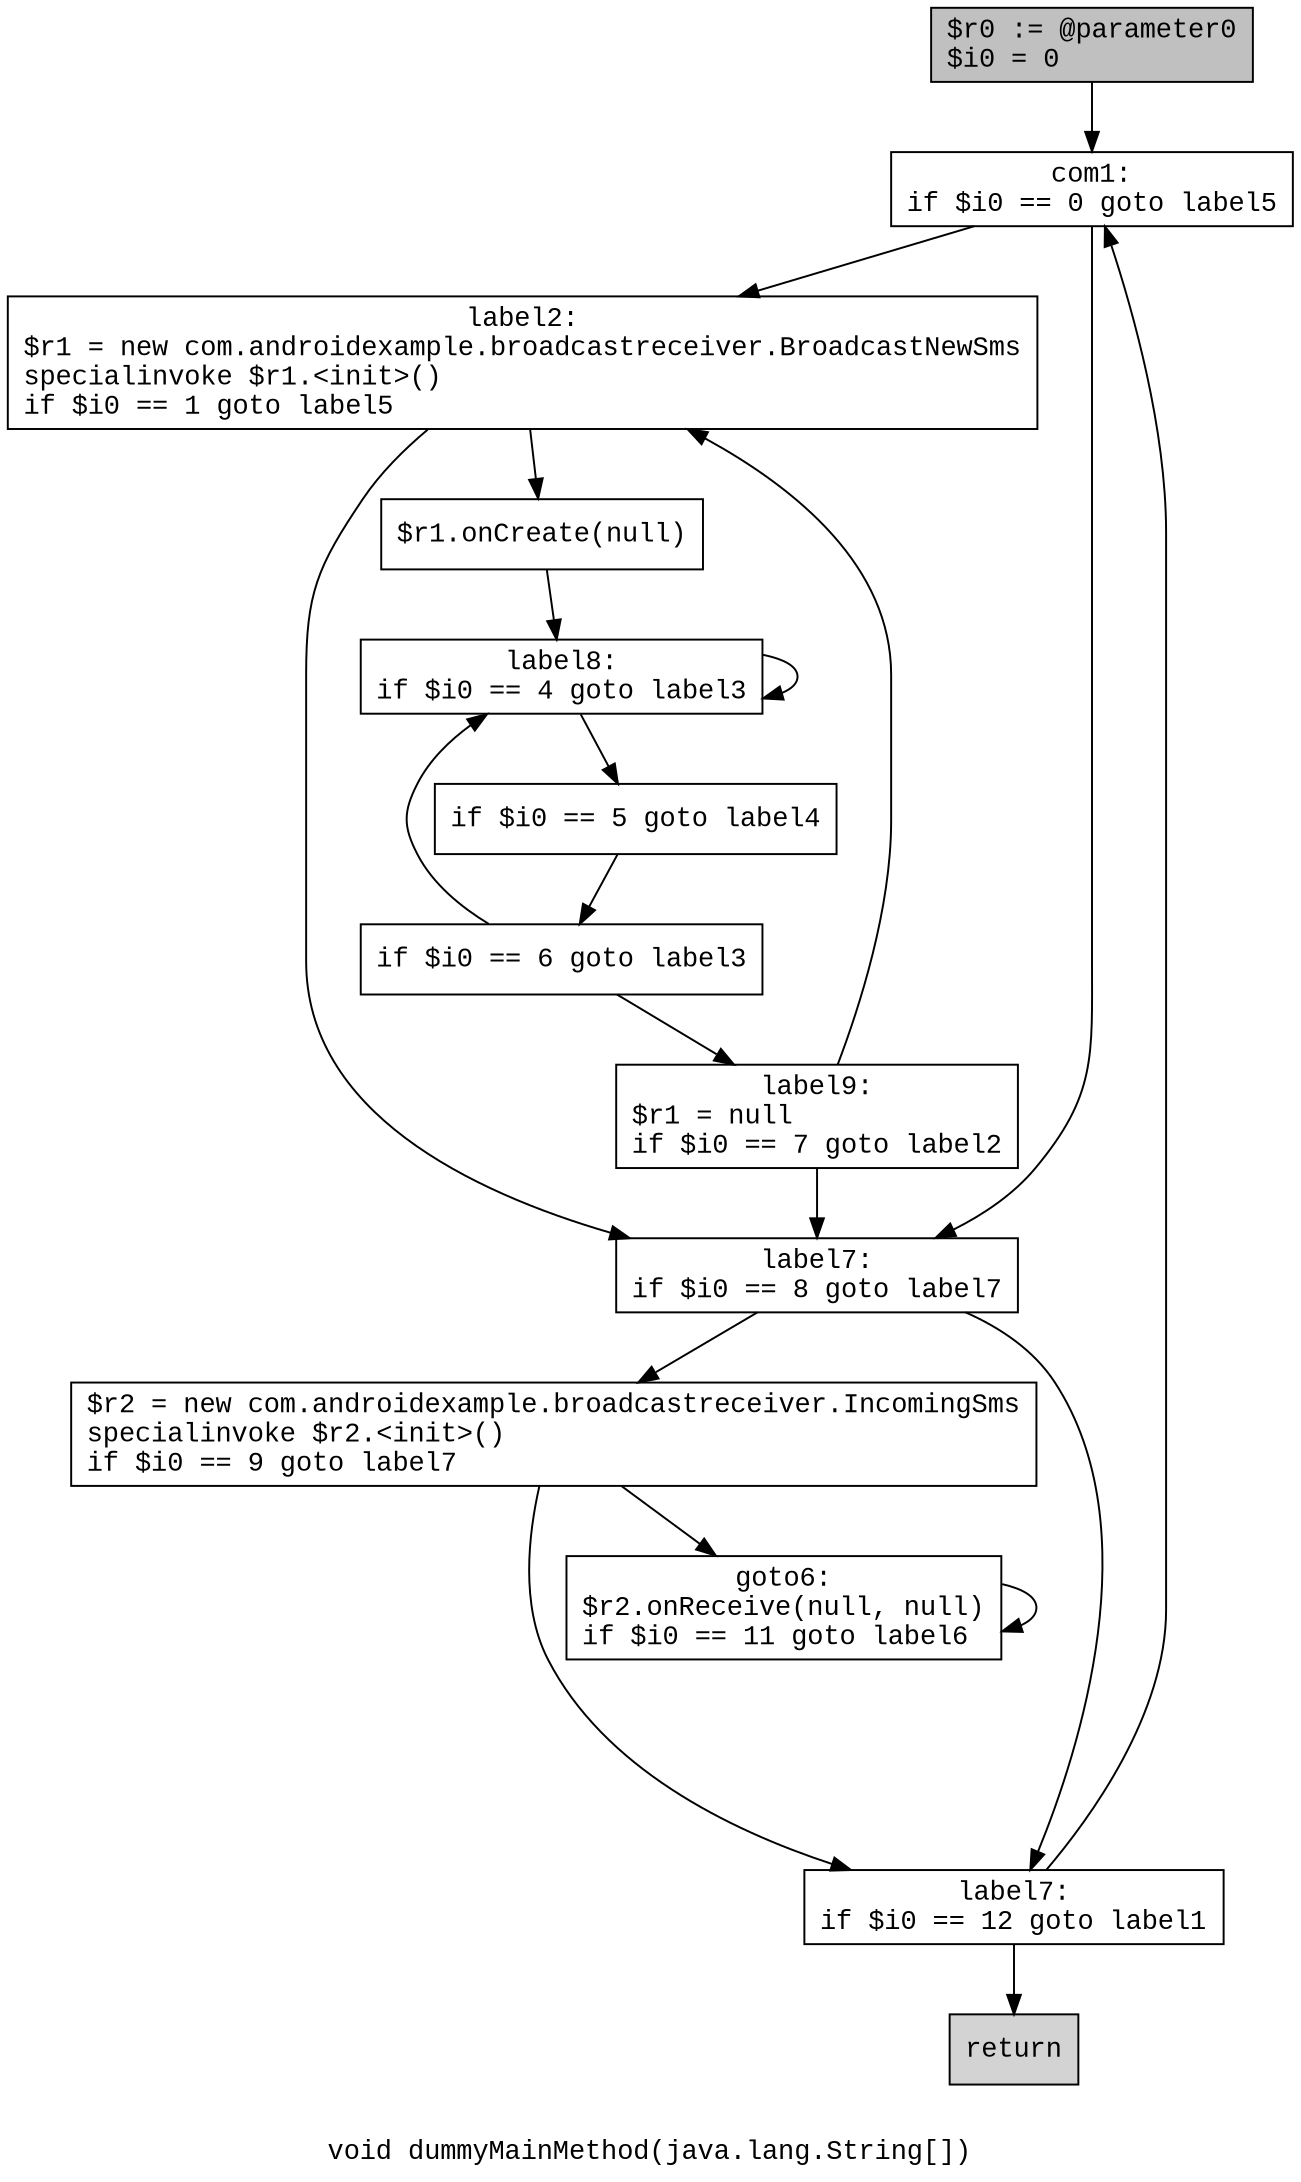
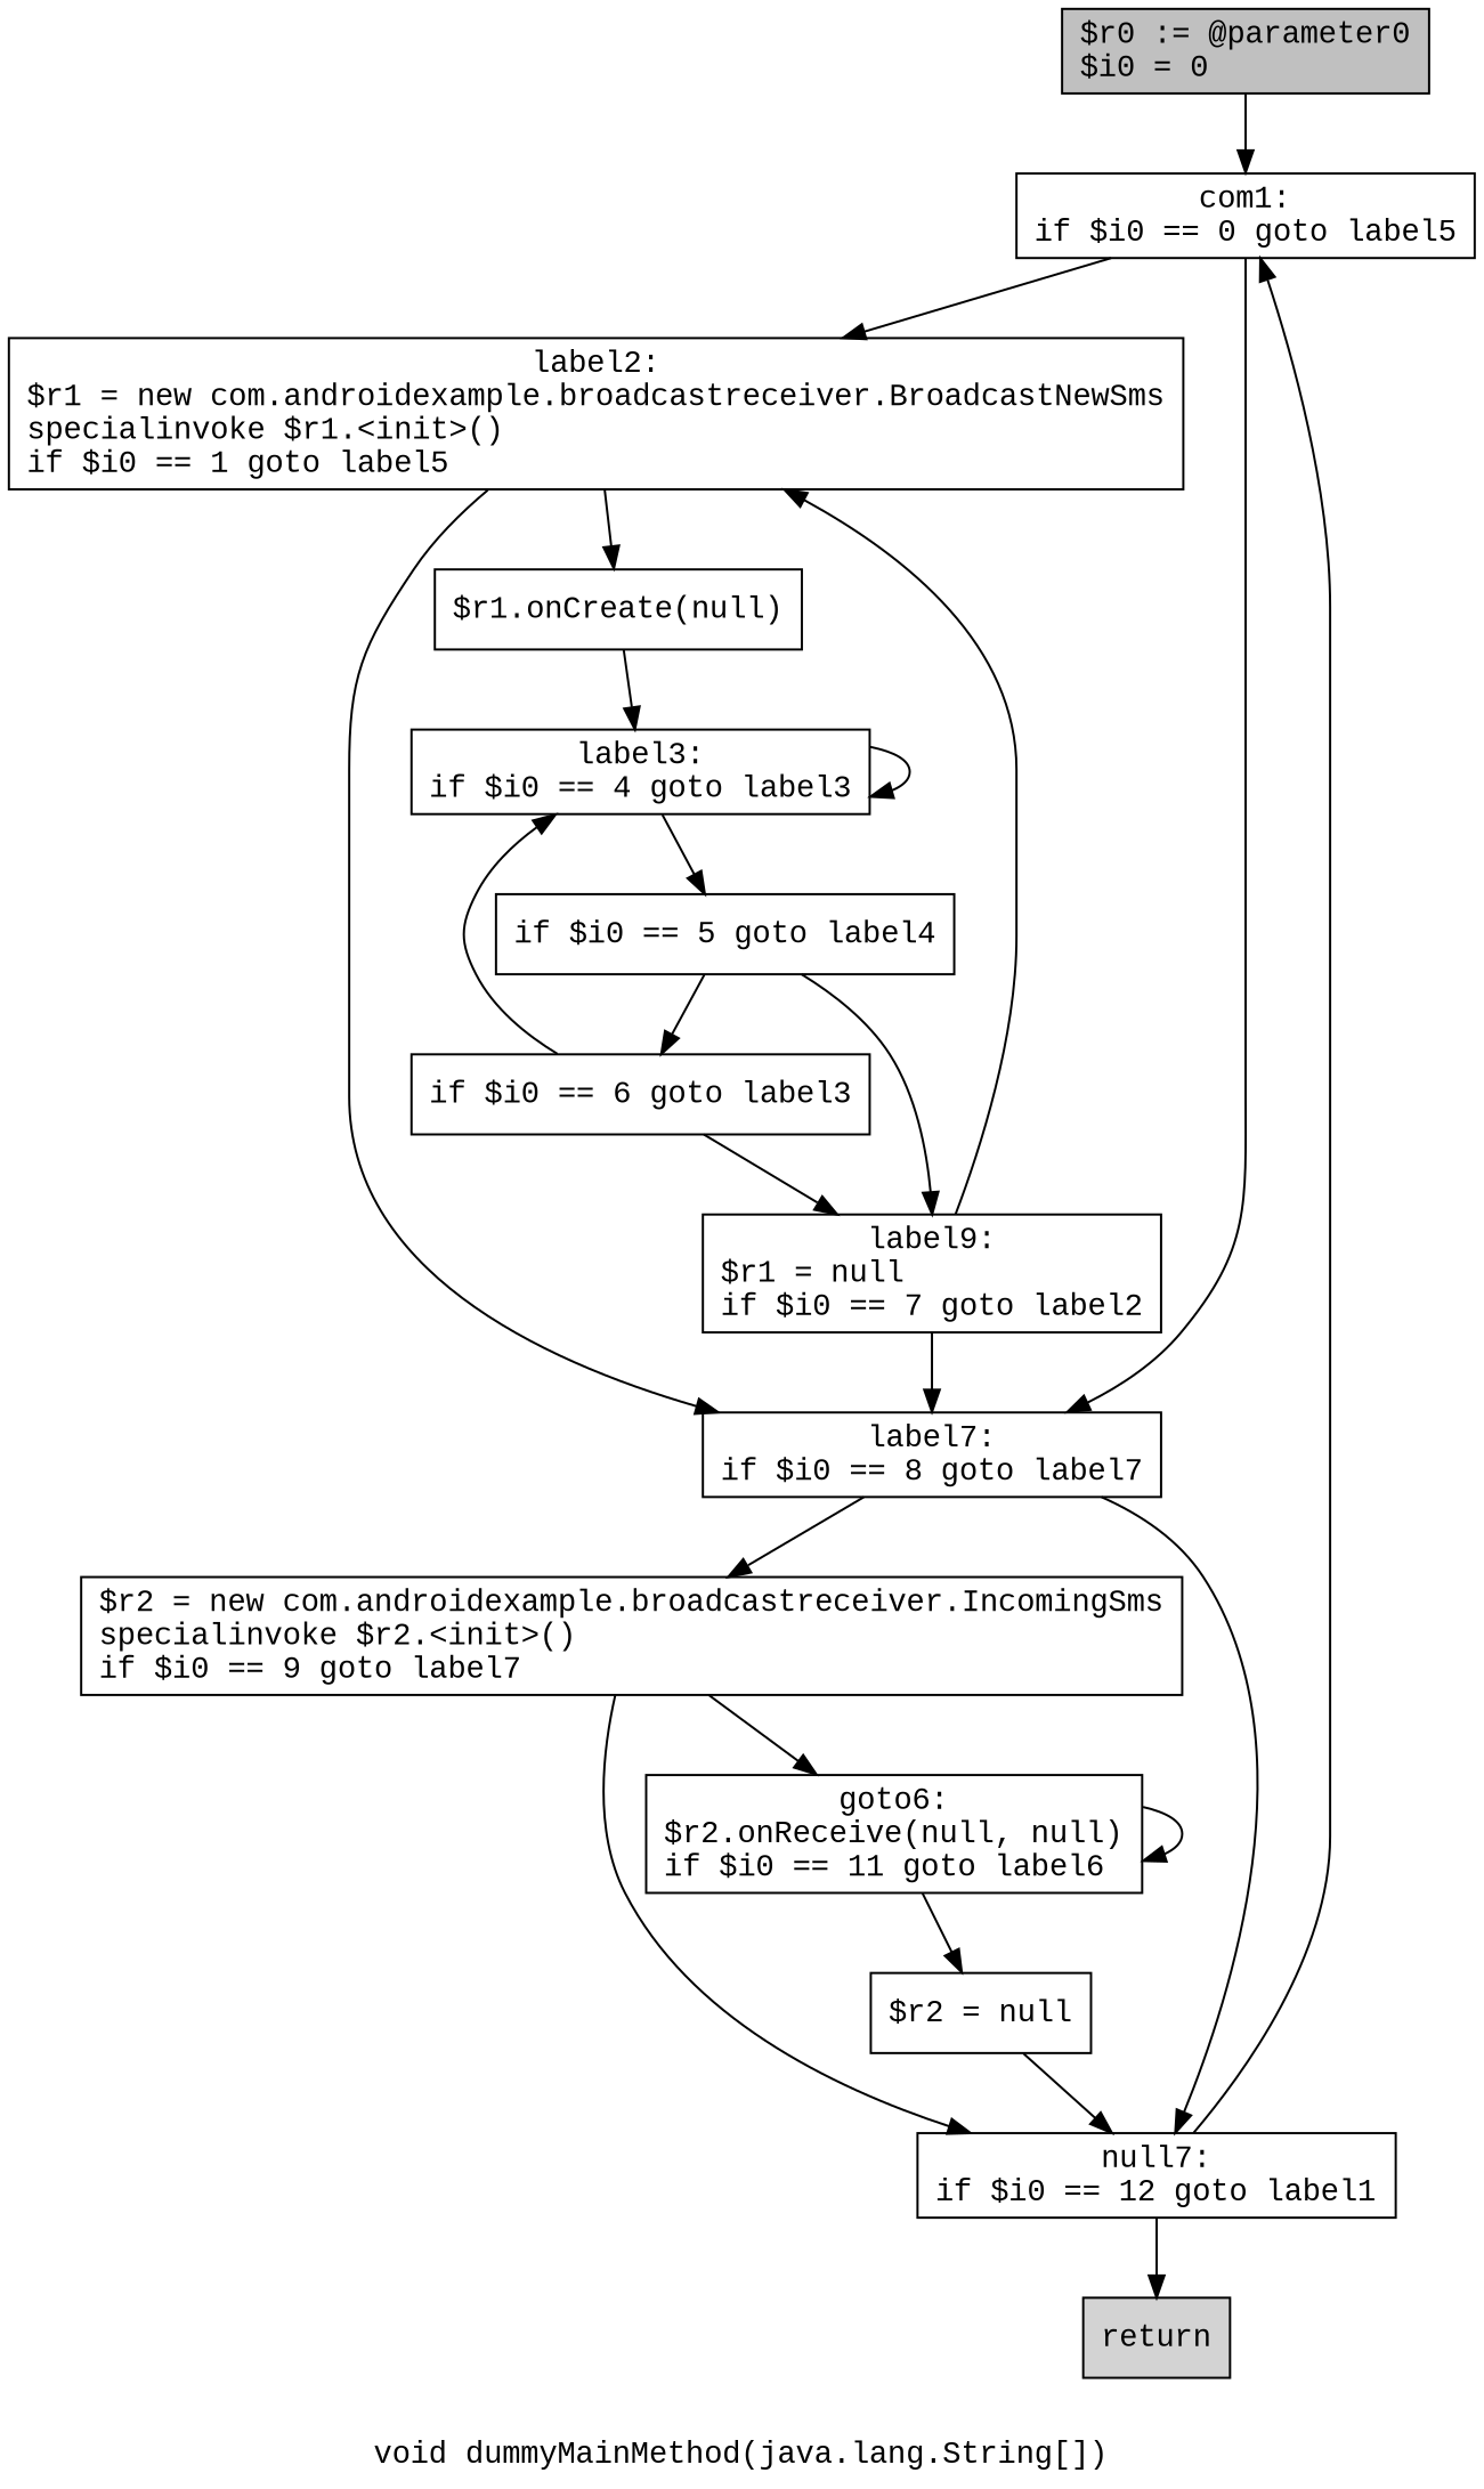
  digraph {
    fontname="Liberation Mono"
    label="void dummyMainMethod(java.lang.String[])"
    node [fontname="Liberation Mono" shape=box]
    edge [fontname="Liberation Mono"]
    n1 [fillcolor=gray label="$r0 := @parameter0\l$i0 = 0\l" style=filled]
    n2 [label="com1:\nif $i0 == 0 goto label5\l"]
    n3 [label="label2:\n$r1 = new com.androidexample.broadcastreceiver.BroadcastNewSms\lspecialinvoke $r1.<init>()\lif $i0 == 1 goto label5\l"]
    n4 [label="label7:\nif $i0 == 8 goto label7\l"]
    n5 [label="$r1.onCreate(null)\l"]
    n6 [label="$r2 = new com.androidexample.broadcastreceiver.IncomingSms\lspecialinvoke $r2.<init>()\lif $i0 == 9 goto label7\l"]
-   n7 [label="label7:\nif $i0 == 12 goto label1\l"]
-   n8 [label="label8:\nif $i0 == 4 goto label3\l"]
+   n7 [label="null7:\nif $i0 == 12 goto label1\l"]
+   n8 [label="label3:\nif $i0 == 4 goto label3\l"]
    n9 [label="goto6:\n$r2.onReceive(null, null)\lif $i0 == 11 goto label6\l"]
    n10 [fillcolor=lightgray label="return\l" style=filled]
    n11 [label="if $i0 == 5 goto label4\l"]
    n12 [label="if $i0 == 6 goto label3\l"]
    n13 [label="label9:\n$r1 = null\lif $i0 == 7 goto label2\l"]
+   n14 [label="$r2 = null\l"]
    n1 -> n2
    n2 -> n3
    n2 -> n4
    n3 -> n4
    n3 -> n5
    n4 -> n6
    n4 -> n7
    n5 -> n8
    n6 -> n7
    n6 -> n9
    n7 -> n2
    n7 -> n10
    n8 -> n8
    n8 -> n11
    n9 -> n9
+   n9 -> n14
    n11 -> n12
+   n11 -> n13
    n12 -> n8
    n12 -> n13
    n13 -> n3
    n13 -> n4
+   n14 -> n7
  }
